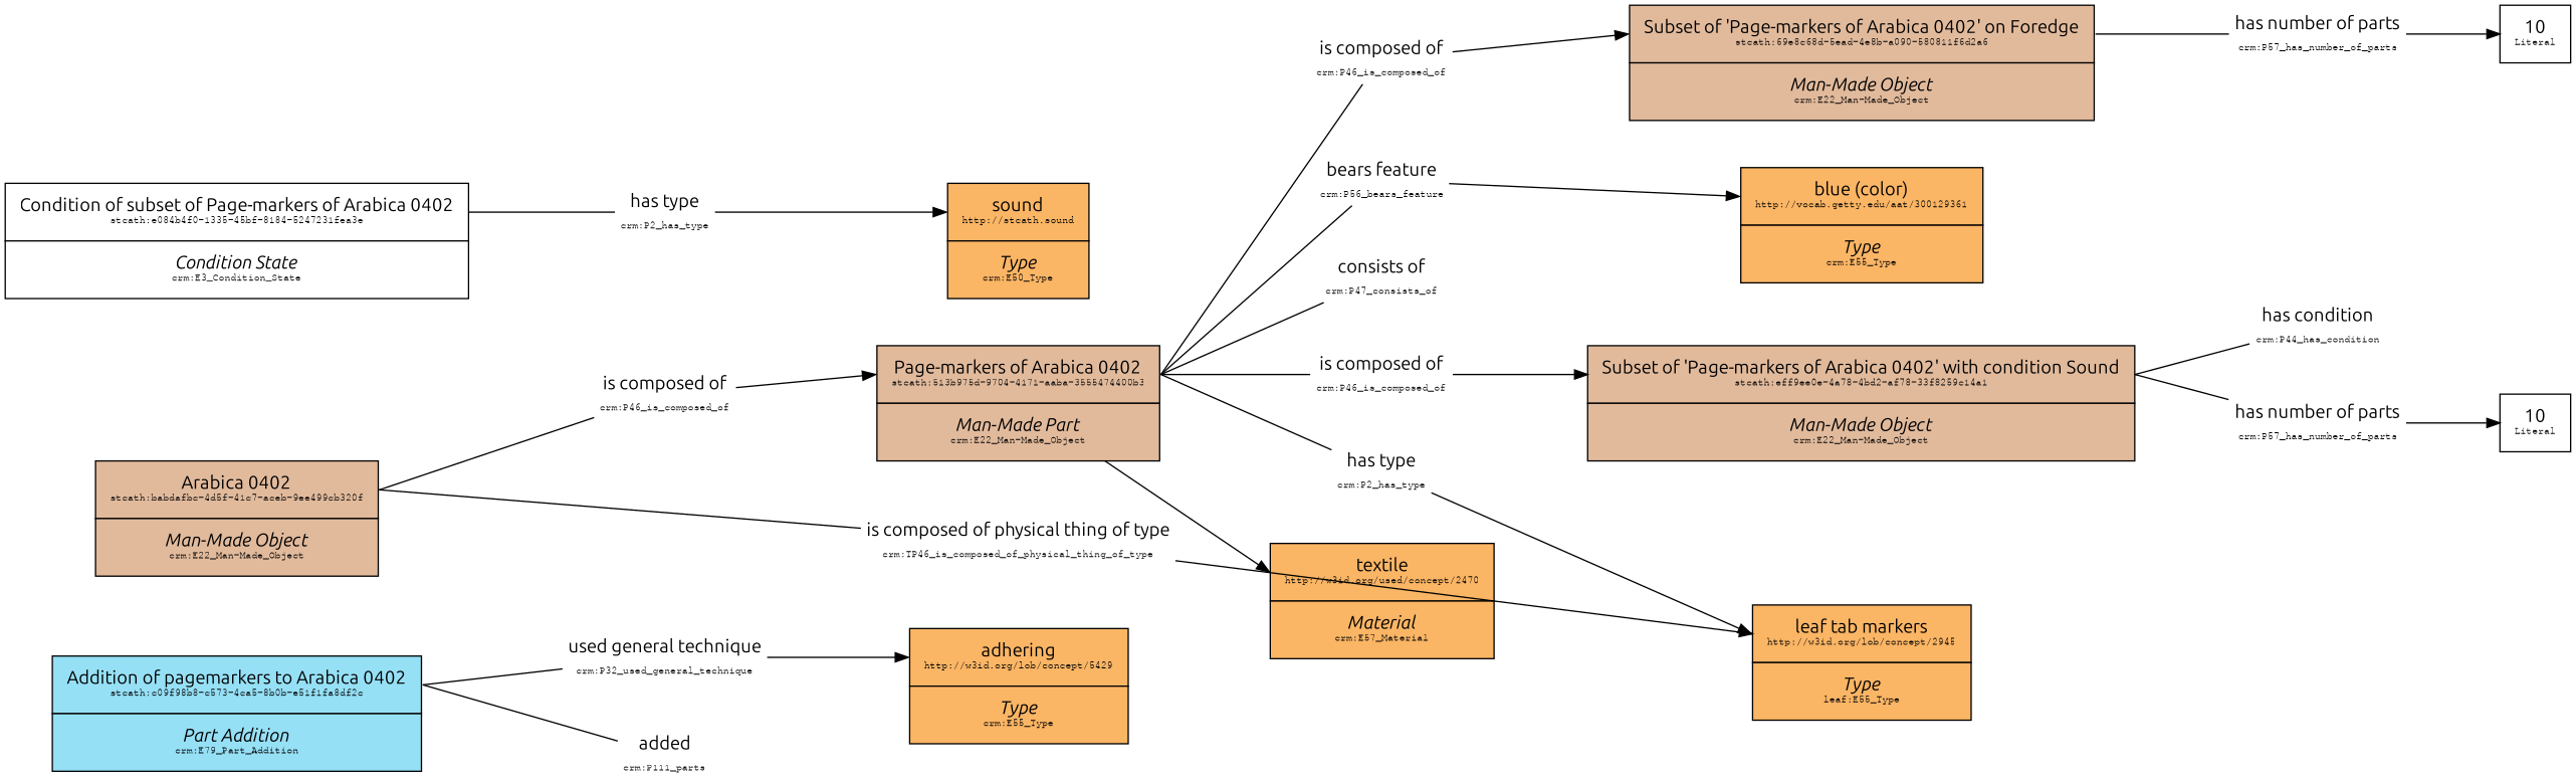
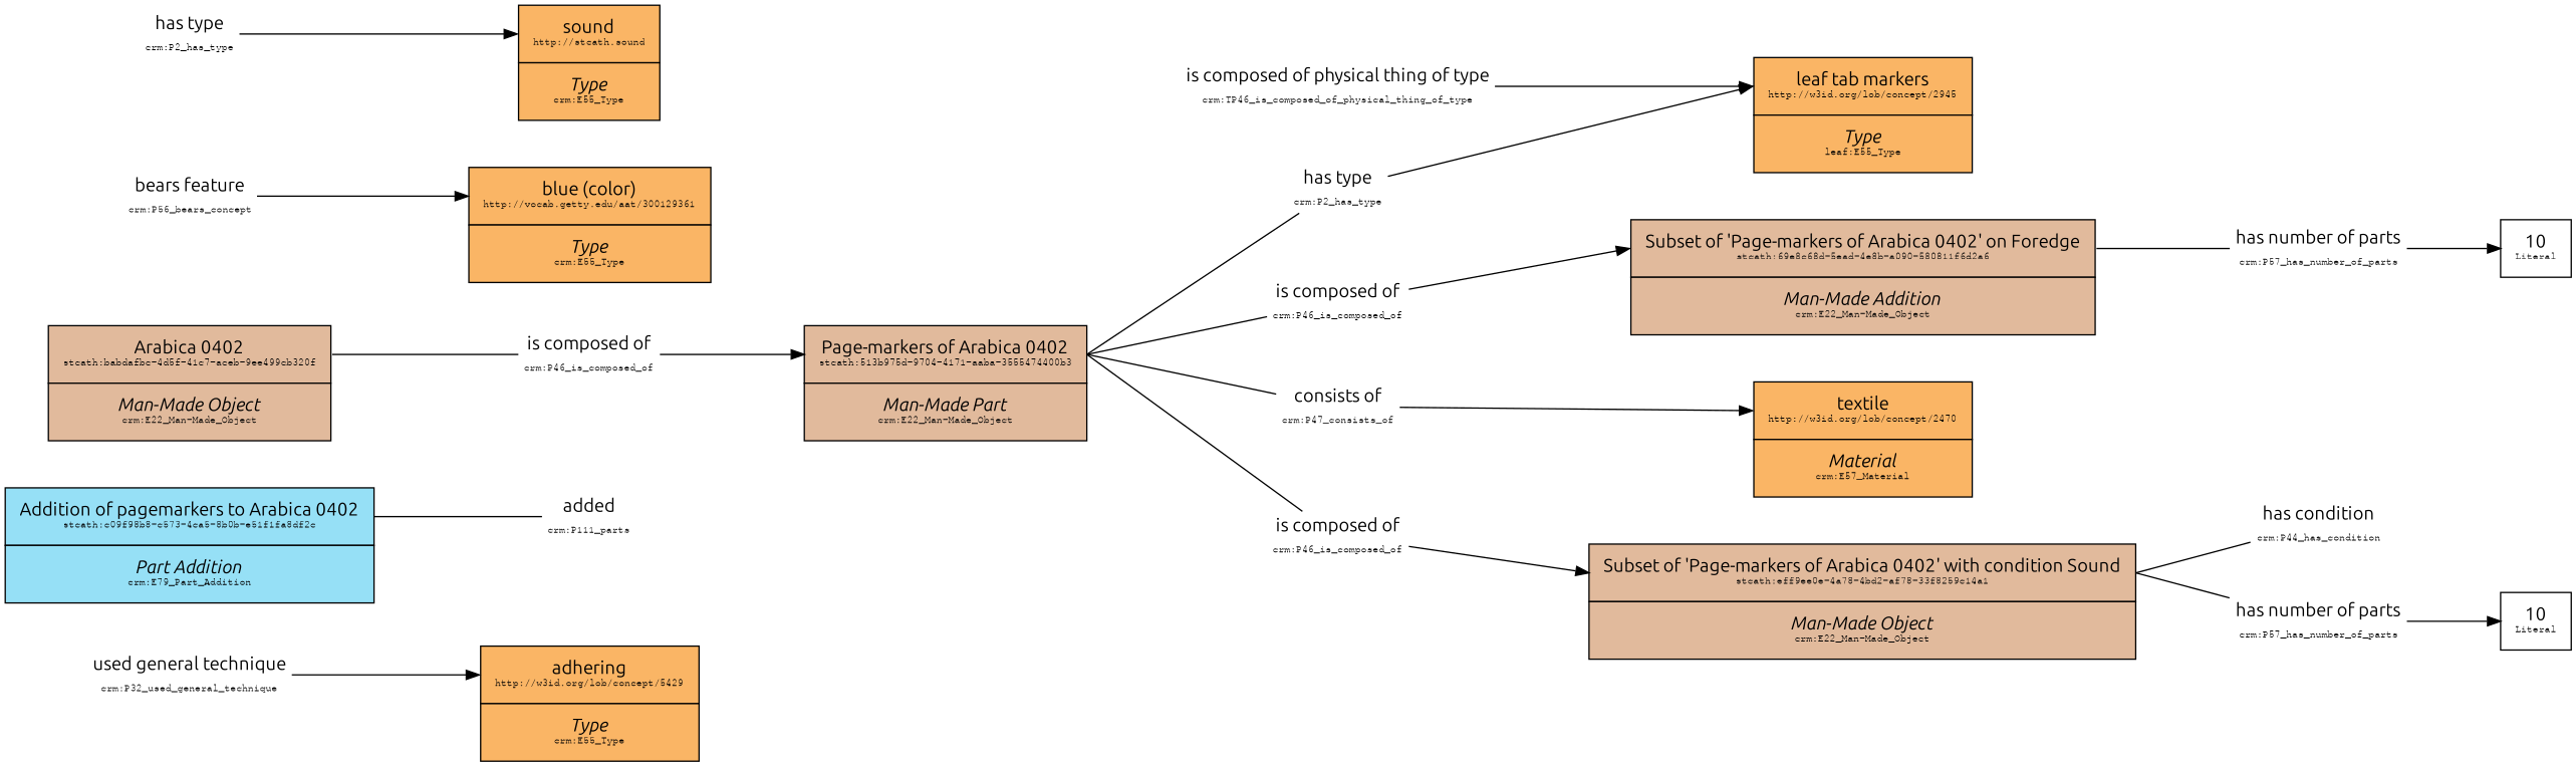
  digraph {
    fontname=Merriweather
    nodesep=0.5
    rankdir=LR
    ranksep=1
    splines=line
    node [fontname=Merriweather margin=0 penwidth=3.0 shape=none]
    edge [fontname=Merriweather arrowhead=none tailport="instance:e"]
    n1 [label=<<TABLE BORDER="0" CELLBORDER="0"><TR><TD BGCOLOR = "white"><FONT FACE="Ubuntu">used general technique</FONT></TD></TR><TR><TD BGCOLOR = "white"><FONT FACE="FreeMono" POINT-SIZE="8">crm:P32_used_general_technique</FONT></TD></TR></TABLE>>]
    n2 [label=<<TABLE BORDER="0" CELLBORDER="1" CELLSPACING="0">                    <TR><TD PORT="instance" CELLPADDING="10" bgcolor="#FAB565"><FONT FACE="Ubuntu">adhering</FONT><BR /><FONT FACE="FreeMono" POINT-SIZE="8">http://w3id.org/lob/concept/5429</FONT></TD></TR>                    <TR><TD PORT="class" CELLPADDING="10" bgcolor="#FAB565"><FONT FACE="Ubuntu"><I>Type</I></FONT><BR /><FONT FACE="FreeMono" POINT-SIZE="8">crm:E55_Type</FONT></TD></TR>                    </TABLE>>]
    n3 [label=<<TABLE BORDER="0" CELLBORDER="1" CELLSPACING="0">                    <TR><TD PORT="instance" CELLPADDING="10" bgcolor="#96e0f6"><FONT FACE="Ubuntu">Addition of pagemarkers to Arabica 0402</FONT><BR /><FONT FACE="FreeMono" POINT-SIZE="8">stcath:c09f98b8-c573-4ca5-8b0b-e51f1fa8df2c</FONT></TD></TR>                    <TR><TD PORT="class" CELLPADDING="10" bgcolor="#96e0f6"><FONT FACE="Ubuntu"><I>Part Addition</I></FONT><BR /><FONT FACE="FreeMono" POINT-SIZE="8">crm:E79_Part_Addition</FONT></TD></TR>                    </TABLE>>]
    n4 [label=<<TABLE BORDER="0" CELLBORDER="0"><TR><TD BGCOLOR = "white"><FONT FACE="Ubuntu">added</FONT></TD></TR><TR><TD BGCOLOR = "white"><FONT FACE="FreeMono" POINT-SIZE="8">crm:P111_parts</FONT></TD></TR></TABLE>>]
    n5 [label=<<TABLE BORDER="0" CELLBORDER="0"><TR><TD BGCOLOR = "white"><FONT FACE="Ubuntu">is composed of</FONT></TD></TR><TR><TD BGCOLOR = "white"><FONT FACE="FreeMono" POINT-SIZE="8">crm:P46_is_composed_of</FONT></TD></TR></TABLE>>]
    n6 [label=<<TABLE BORDER="0" CELLBORDER="1" CELLSPACING="0">                    <TR><TD PORT="instance" CELLPADDING="10" bgcolor="#E1BA9C"><FONT FACE="Ubuntu">Page-markers of Arabica 0402</FONT><BR /><FONT FACE="FreeMono" POINT-SIZE="8">stcath:513b975d-9704-4171-aaba-3555474400b3</FONT></TD></TR>                    <TR><TD PORT="class" CELLPADDING="10" bgcolor="#E1BA9C"><FONT FACE="Ubuntu"><I>Man-Made Part</I></FONT><BR /><FONT FACE="FreeMono" POINT-SIZE="8">crm:E22_Man-Made_Object</FONT></TD></TR>                    </TABLE>>]
    n7 [label=<<TABLE BORDER="0" CELLBORDER="0"><TR><TD BGCOLOR = "white"><FONT FACE="Ubuntu">is composed of</FONT></TD></TR><TR><TD BGCOLOR = "white"><FONT FACE="FreeMono" POINT-SIZE="8">crm:P46_is_composed_of</FONT></TD></TR></TABLE>>]
-   n8 [label=<<TABLE BORDER="0" CELLBORDER="0"><TR><TD BGCOLOR = "white"><FONT FACE="Ubuntu">bears feature</FONT></TD></TR><TR><TD BGCOLOR = "white"><FONT FACE="FreeMono" POINT-SIZE="8">crm:P56_bears_feature</FONT></TD></TR></TABLE>>]
+   n8 [label=<<TABLE BORDER="0" CELLBORDER="0"><TR><TD BGCOLOR = "white"><FONT FACE="Ubuntu">bears feature</FONT></TD></TR><TR><TD BGCOLOR = "white"><FONT FACE="FreeMono" POINT-SIZE="8">crm:P56_bears_concept</FONT></TD></TR></TABLE>>]
    n9 [label=<<TABLE BORDER="0" CELLBORDER="0"><TR><TD BGCOLOR = "white"><FONT FACE="Ubuntu">consists of</FONT></TD></TR><TR><TD BGCOLOR = "white"><FONT FACE="FreeMono" POINT-SIZE="8">crm:P47_consists_of</FONT></TD></TR></TABLE>>]
    n10 [label=<<TABLE BORDER="0" CELLBORDER="0"><TR><TD BGCOLOR = "white"><FONT FACE="Ubuntu">is composed of</FONT></TD></TR><TR><TD BGCOLOR = "white"><FONT FACE="FreeMono" POINT-SIZE="8">crm:P46_is_composed_of</FONT></TD></TR></TABLE>>]
    n11 [label=<<TABLE BORDER="0" CELLBORDER="0"><TR><TD BGCOLOR = "white"><FONT FACE="Ubuntu">has type</FONT></TD></TR><TR><TD BGCOLOR = "white"><FONT FACE="FreeMono" POINT-SIZE="8">crm:P2_has_type</FONT></TD></TR></TABLE>>]
    n12 [label=<<TABLE BORDER="0" CELLBORDER="1" CELLSPACING="0">                    <TR><TD PORT="instance" CELLPADDING="10" bgcolor="#E1BA9C"><FONT FACE="Ubuntu">Arabica 0402</FONT><BR /><FONT FACE="FreeMono" POINT-SIZE="8">stcath:babdafbc-4d5f-41c7-aceb-9ee499cb320f</FONT></TD></TR>                    <TR><TD PORT="class" CELLPADDING="10" bgcolor="#E1BA9C"><FONT FACE="Ubuntu"><I>Man-Made Object</I></FONT><BR /><FONT FACE="FreeMono" POINT-SIZE="8">crm:E22_Man-Made_Object</FONT></TD></TR>                    </TABLE>>]
    n13 [label=<<TABLE BORDER="0" CELLBORDER="0"><TR><TD BGCOLOR = "white"><FONT FACE="Ubuntu">is composed of physical thing of type</FONT></TD></TR><TR><TD BGCOLOR = "white"><FONT FACE="FreeMono" POINT-SIZE="8">crm:TP46_is_composed_of_physical_thing_of_type</FONT></TD></TR></TABLE>>]
    n14 [label=<<TABLE BORDER="0" CELLBORDER="1" CELLSPACING="0">                    <TR><TD PORT="instance" CELLPADDING="10" bgcolor="#FAB565"><FONT FACE="Ubuntu">leaf tab markers</FONT><BR /><FONT FACE="FreeMono" POINT-SIZE="8">http://w3id.org/lob/concept/2945</FONT></TD></TR>                    <TR><TD PORT="class" CELLPADDING="10" bgcolor="#FAB565"><FONT FACE="Ubuntu"><I>Type</I></FONT><BR /><FONT FACE="FreeMono" POINT-SIZE="8">leaf:E55_Type</FONT></TD></TR>                    </TABLE>>]
-   n15 [label=<<TABLE BORDER="0" CELLBORDER="1" CELLSPACING="0">                    <TR><TD PORT="instance" CELLPADDING="10" bgcolor="#E1BA9C"><FONT FACE="Ubuntu">Subset of 'Page-markers of Arabica 0402' on Foredge</FONT><BR /><FONT FACE="FreeMono" POINT-SIZE="8">stcath:69e8c68d-5ead-4e8b-a090-580811f6d2a6</FONT></TD></TR>                    <TR><TD PORT="class" CELLPADDING="10" bgcolor="#E1BA9C"><FONT FACE="Ubuntu"><I>Man-Made Object</I></FONT><BR /><FONT FACE="FreeMono" POINT-SIZE="8">crm:E22_Man-Made_Object</FONT></TD></TR>                    </TABLE>>]
+   n15 [label=<<TABLE BORDER="0" CELLBORDER="1" CELLSPACING="0">                    <TR><TD PORT="instance" CELLPADDING="10" bgcolor="#E1BA9C"><FONT FACE="Ubuntu">Subset of 'Page-markers of Arabica 0402' on Foredge</FONT><BR /><FONT FACE="FreeMono" POINT-SIZE="8">stcath:69e8c68d-5ead-4e8b-a090-580811f6d2a6</FONT></TD></TR>                    <TR><TD PORT="class" CELLPADDING="10" bgcolor="#E1BA9C"><FONT FACE="Ubuntu"><I>Man-Made Addition</I></FONT><BR /><FONT FACE="FreeMono" POINT-SIZE="8">crm:E22_Man-Made_Object</FONT></TD></TR>                    </TABLE>>]
    n16 [label=<<TABLE BORDER="0" CELLBORDER="1" CELLSPACING="0">                    <TR><TD PORT="instance" CELLPADDING="10" bgcolor="#FAB565"><FONT FACE="Ubuntu">blue (color)</FONT><BR /><FONT FACE="FreeMono" POINT-SIZE="8">http://vocab.getty.edu/aat/300129361</FONT></TD></TR>                    <TR><TD PORT="class" CELLPADDING="10" bgcolor="#FAB565"><FONT FACE="Ubuntu"><I>Type</I></FONT><BR /><FONT FACE="FreeMono" POINT-SIZE="8">crm:E55_Type</FONT></TD></TR>                    </TABLE>>]
-   n17 [label=<<TABLE BORDER="0" CELLBORDER="1" CELLSPACING="0">                    <TR><TD PORT="instance" CELLPADDING="10" bgcolor="#FAB565"><FONT FACE="Ubuntu">textile</FONT><BR /><FONT FACE="FreeMono" POINT-SIZE="8">http://w3id.org/used/concept/2470</FONT></TD></TR>                    <TR><TD PORT="class" CELLPADDING="10" bgcolor="#FAB565"><FONT FACE="Ubuntu"><I>Material</I></FONT><BR /><FONT FACE="FreeMono" POINT-SIZE="8">crm:E57_Material</FONT></TD></TR>                    </TABLE>>]
+   n17 [label=<<TABLE BORDER="0" CELLBORDER="1" CELLSPACING="0">                    <TR><TD PORT="instance" CELLPADDING="10" bgcolor="#FAB565"><FONT FACE="Ubuntu">textile</FONT><BR /><FONT FACE="FreeMono" POINT-SIZE="8">http://w3id.org/lob/concept/2470</FONT></TD></TR>                    <TR><TD PORT="class" CELLPADDING="10" bgcolor="#FAB565"><FONT FACE="Ubuntu"><I>Material</I></FONT><BR /><FONT FACE="FreeMono" POINT-SIZE="8">crm:E57_Material</FONT></TD></TR>                    </TABLE>>]
    n18 [label=<<TABLE BORDER="0" CELLBORDER="1" CELLSPACING="0">                    <TR><TD PORT="instance" CELLPADDING="10" bgcolor="#E1BA9C"><FONT FACE="Ubuntu">Subset of 'Page-markers of Arabica 0402' with condition Sound</FONT><BR /><FONT FACE="FreeMono" POINT-SIZE="8">stcath:eff9ee0e-4a78-4bd2-af78-33f8259c14a1</FONT></TD></TR>                    <TR><TD PORT="class" CELLPADDING="10" bgcolor="#E1BA9C"><FONT FACE="Ubuntu"><I>Man-Made Object</I></FONT><BR /><FONT FACE="FreeMono" POINT-SIZE="8">crm:E22_Man-Made_Object</FONT></TD></TR>                    </TABLE>>]
    n19 [label=<<TABLE BORDER="0" CELLBORDER="0"><TR><TD BGCOLOR = "white"><FONT FACE="Ubuntu">has number of parts</FONT></TD></TR><TR><TD BGCOLOR = "white"><FONT FACE="FreeMono" POINT-SIZE="8">crm:P57_has_number_of_parts</FONT></TD></TR></TABLE>>]
    n20 [label=<<TABLE BORDER="0" CELLBORDER="1" CELLSPACING="0">                        <TR><TD PORT="instance" CELLPADDING="10" bgcolor="white"><FONT FACE="Ubuntu">10</FONT><BR /><FONT FACE="FreeMono" POINT-SIZE="8">Literal</FONT></TD></TR>                        </TABLE>>]
    n21 [label=<<TABLE BORDER="0" CELLBORDER="0"><TR><TD BGCOLOR = "white"><FONT FACE="Ubuntu">has condition</FONT></TD></TR><TR><TD BGCOLOR = "white"><FONT FACE="FreeMono" POINT-SIZE="8">crm:P44_has_condition</FONT></TD></TR></TABLE>>]
-   n22 [label=<<TABLE BORDER="0" CELLBORDER="1" CELLSPACING="0">                    <TR><TD PORT="instance" CELLPADDING="10" bgcolor="#ffffff"><FONT FACE="Ubuntu">Condition of subset of Page-markers of Arabica 0402</FONT><BR /><FONT FACE="FreeMono" POINT-SIZE="8">stcath:e084b4f0-1335-45bf-8184-5247231fea3e</FONT></TD></TR>                    <TR><TD PORT="class" CELLPADDING="10" bgcolor="#ffffff"><FONT FACE="Ubuntu"><I>Condition State</I></FONT><BR /><FONT FACE="FreeMono" POINT-SIZE="8">crm:E3_Condition_State</FONT></TD></TR>                    </TABLE>>]
    n23 [label=<<TABLE BORDER="0" CELLBORDER="0"><TR><TD BGCOLOR = "white"><FONT FACE="Ubuntu">has type</FONT></TD></TR><TR><TD BGCOLOR = "white"><FONT FACE="FreeMono" POINT-SIZE="8">crm:P2_has_type</FONT></TD></TR></TABLE>>]
    n24 [label=<<TABLE BORDER="0" CELLBORDER="0"><TR><TD BGCOLOR = "white"><FONT FACE="Ubuntu">has number of parts</FONT></TD></TR><TR><TD BGCOLOR = "white"><FONT FACE="FreeMono" POINT-SIZE="8">crm:P57_has_number_of_parts</FONT></TD></TR></TABLE>>]
    n25 [label=<<TABLE BORDER="0" CELLBORDER="1" CELLSPACING="0">                        <TR><TD PORT="instance" CELLPADDING="10" bgcolor="white"><FONT FACE="Ubuntu">10</FONT><BR /><FONT FACE="FreeMono" POINT-SIZE="8">Literal</FONT></TD></TR>                        </TABLE>>]
-   n26 [label=<<TABLE BORDER="0" CELLBORDER="1" CELLSPACING="0">                    <TR><TD PORT="instance" CELLPADDING="10" bgcolor="#FAB565"><FONT FACE="Ubuntu">sound</FONT><BR /><FONT FACE="FreeMono" POINT-SIZE="8">http://stcath.sound</FONT></TD></TR>                    <TR><TD PORT="class" CELLPADDING="10" bgcolor="#FAB565"><FONT FACE="Ubuntu"><I>Type</I></FONT><BR /><FONT FACE="FreeMono" POINT-SIZE="8">crm:E50_Type</FONT></TD></TR>                    </TABLE>>]
+   n26 [label=<<TABLE BORDER="0" CELLBORDER="1" CELLSPACING="0">                    <TR><TD PORT="instance" CELLPADDING="10" bgcolor="#FAB565"><FONT FACE="Ubuntu">sound</FONT><BR /><FONT FACE="FreeMono" POINT-SIZE="8">http://stcath.sound</FONT></TD></TR>                    <TR><TD PORT="class" CELLPADDING="10" bgcolor="#FAB565"><FONT FACE="Ubuntu"><I>Type</I></FONT><BR /><FONT FACE="FreeMono" POINT-SIZE="8">crm:E55_Type</FONT></TD></TR>                    </TABLE>>]
    n1 -> n2 [headport="instance:w" arrowhead="" tailport=""]
-   n3 -> n1
    n3 -> n4
    n5 -> n6 [headport="instance:w" arrowhead="" tailport=""]
    n6 -> n7
-   n6 -> n8
    n6 -> n9
    n6 -> n10
    n6 -> n11
    n7 -> n15 [headport="instance:w" arrowhead="" tailport=""]
    n8 -> n16 [headport="instance:w" arrowhead="" tailport=""]
-   n6 -> n17 [headport="instance:w" arrowhead="" tailport=""]
+   n9 -> n17 [headport="instance:w" arrowhead="" tailport=""]
    n10 -> n18 [headport="instance:w" arrowhead="" tailport=""]
    n11 -> n14 [headport="instance:w" arrowhead="" tailport=""]
    n12 -> n5
-   n12 -> n13
    n13 -> n14 [headport="instance:w" arrowhead="" tailport=""]
    n15 -> n19
    n18 -> n21
    n18 -> n24
    n19 -> n20 [headport="instance:w" arrowhead="" tailport=""]
-   n22 -> n23
    n23 -> n26 [headport="instance:w" arrowhead="" tailport=""]
    n24 -> n25 [headport="instance:w" arrowhead="" tailport=""]
  }
